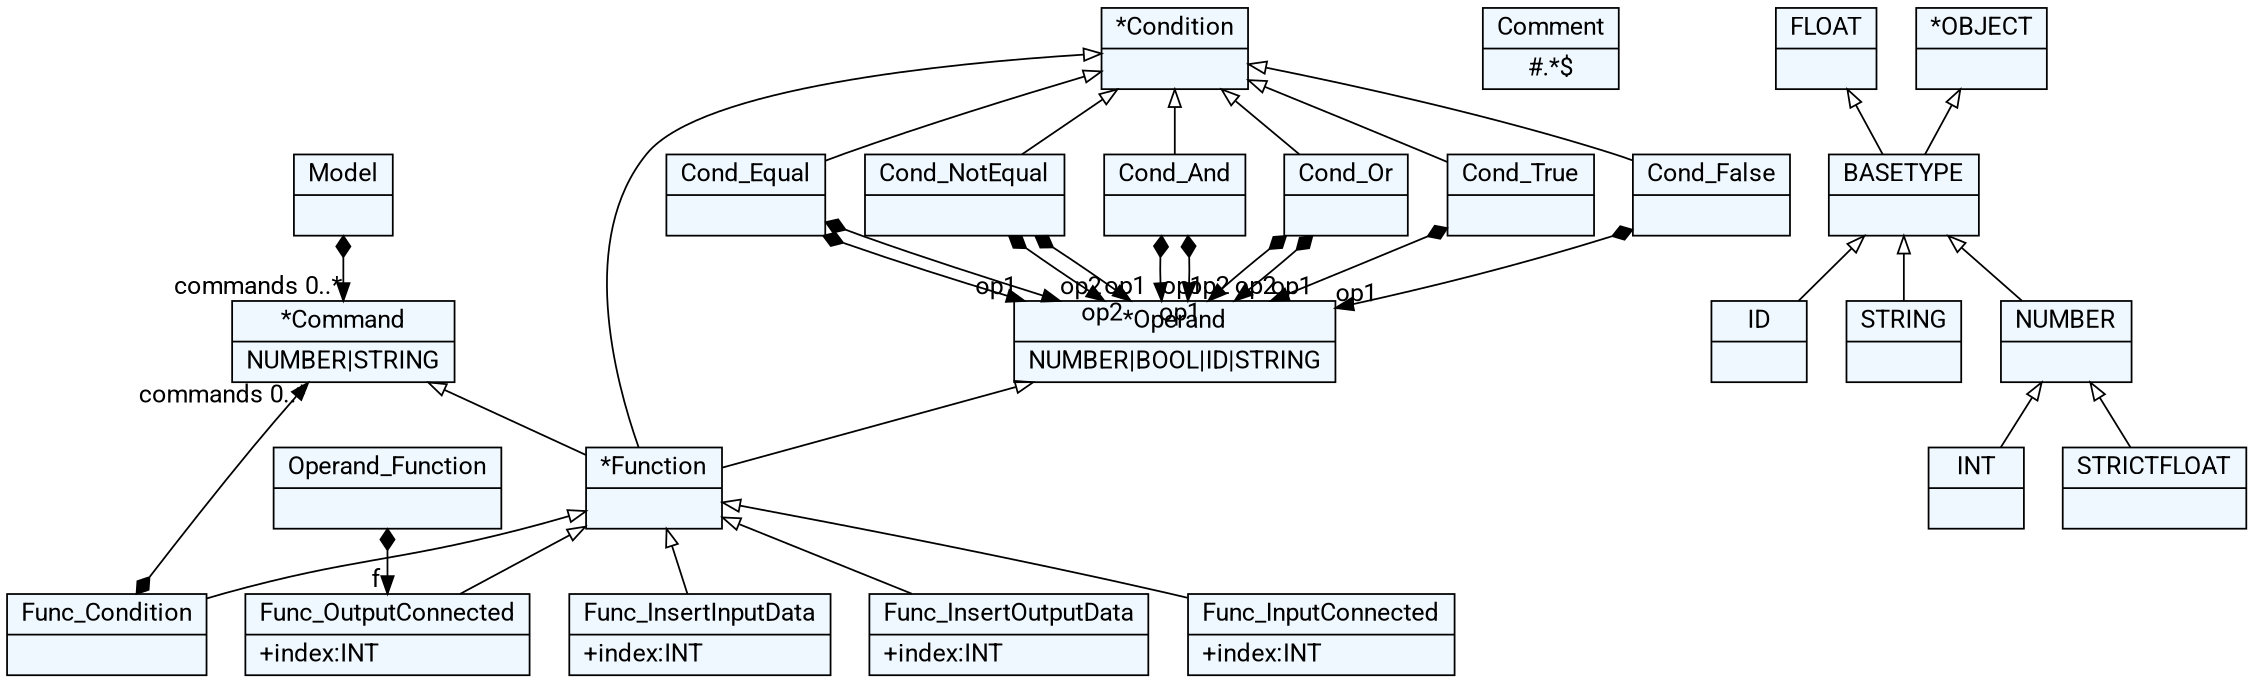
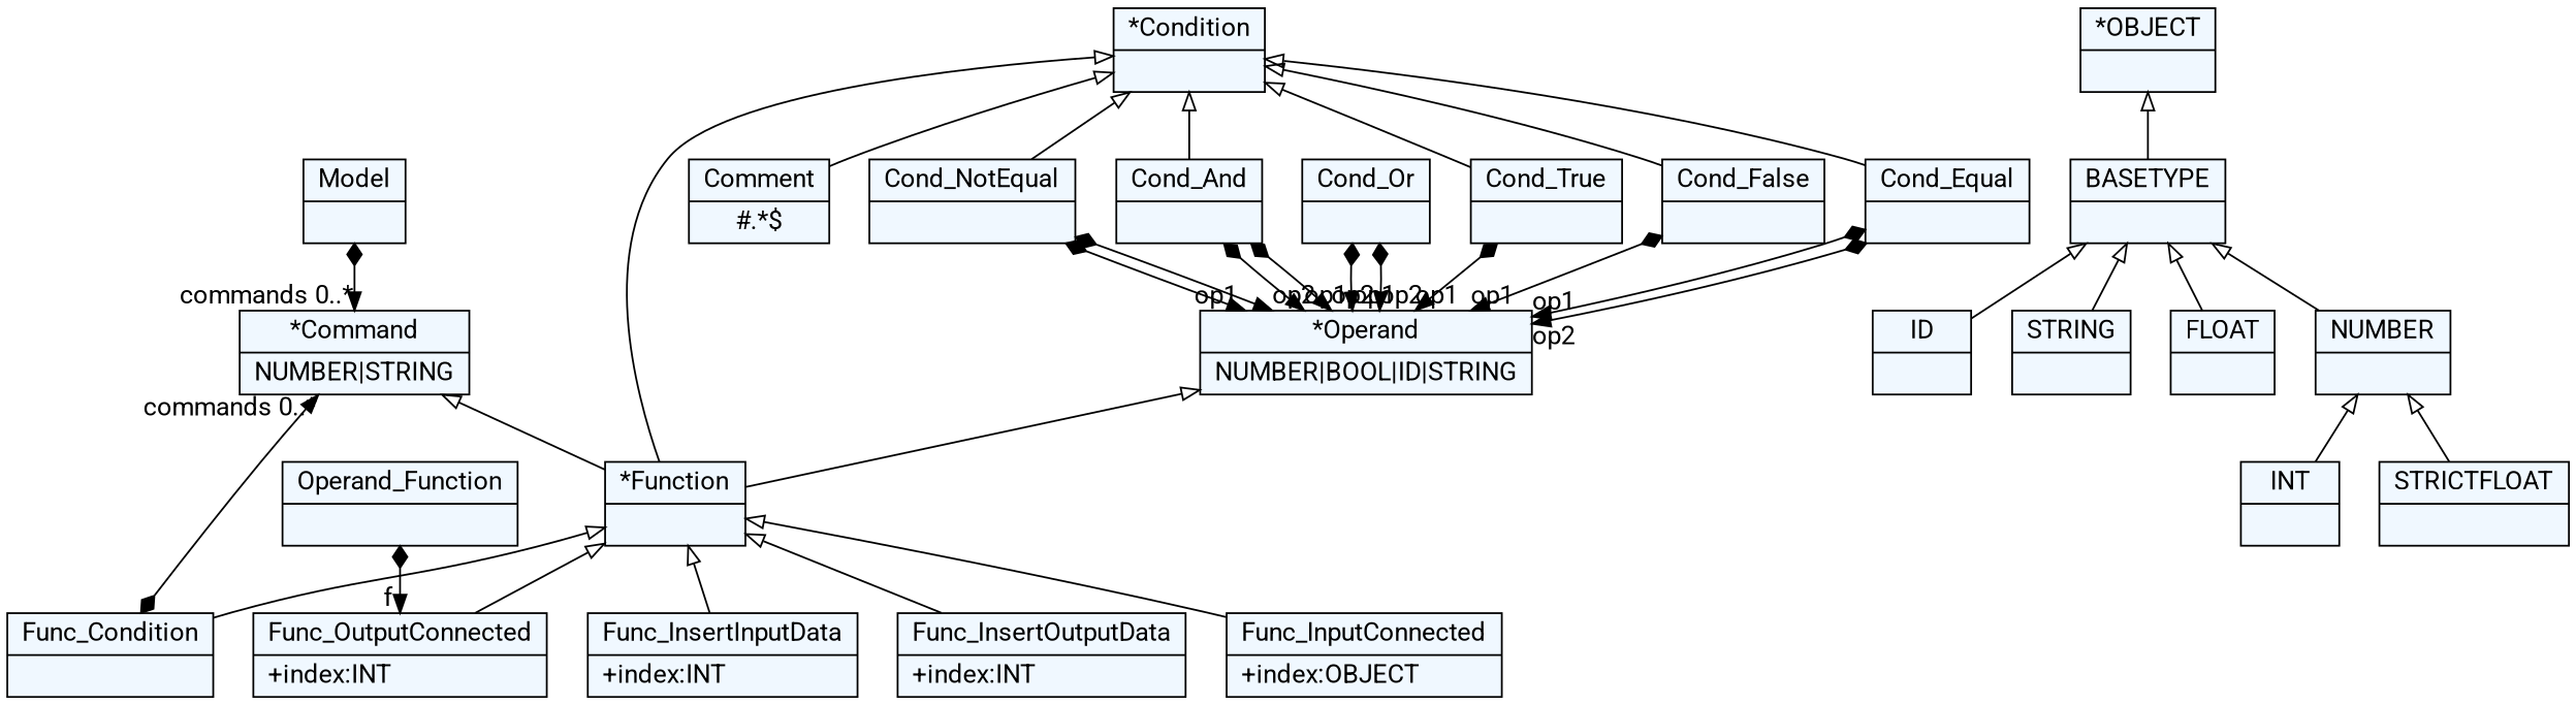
  digraph {
    fontname=Roboto
    fontsize=8
    nodesep=0.3
    node [fillcolor=aliceblue fontname=Roboto shape=record style=filled]
    edge [arrowtail=empty dir=back fontname=Roboto]
    n1 [label="{Model|}"]
    n2 [label="{*Command|NUMBER\|STRING}"]
    n3 [label="{*Function|}"]
    n4 [label="{Func_InsertInputData|+index:INT\l}"]
    n5 [label="{Func_InsertOutputData|+index:INT\l}"]
    n6 [label="{Func_OutputConnected|+index:INT\l}"]
-   n7 [label="{Func_InputConnected|+index:INT\l}"]
+   n7 [label="{Func_InputConnected|+index:OBJECT\l}"]
    n8 [label="{Func_Condition|}"]
    n9 [label="{*Condition|}"]
    n10 [label="{Cond_Equal|}"]
    n11 [label="{Cond_NotEqual|}"]
    n12 [label="{Cond_And|}"]
    n13 [label="{Cond_Or|}"]
    n14 [label="{Cond_True|}"]
    n15 [label="{Cond_False|}"]
    n16 [label="{*Operand|NUMBER\|BOOL\|ID\|STRING}"]
    n17 [label="{Operand_Function|}"]
    n18 [label="{Comment|#.*$}"]
    n19 [label="{ID|}"]
    n20 [label="{STRING|}"]
    n21 [label="{INT|}"]
    n22 [label="{FLOAT|}"]
    n23 [label="{STRICTFLOAT|}"]
    n24 [label="{NUMBER|}"]
    n25 [label="{BASETYPE|}"]
    n26 [label="{*OBJECT|}"]
    n1 -> n2 [arrowtail=diamond dir=both headlabel="commands 0..*"]
    n2 -> n3
    n3 -> n4
    n3 -> n5
    n3 -> n6
    n3 -> n7
    n3 -> n8
    n8 -> n2 [arrowtail=diamond dir=both headlabel="commands 0..*"]
    n9 -> n3
    n9 -> n10
    n9 -> n11
    n9 -> n12
-   n9 -> n13
+   n9 -> n18
    n9 -> n14
    n9 -> n15
    n10 -> n16 [arrowtail=diamond dir=both headlabel="op1 "]
    n10 -> n16 [arrowtail=diamond dir=both headlabel="op2 "]
    n11 -> n16 [arrowtail=diamond dir=both headlabel="op1 "]
    n11 -> n16 [arrowtail=diamond dir=both headlabel="op2 "]
    n12 -> n16 [arrowtail=diamond dir=both headlabel="op1 "]
    n12 -> n16 [arrowtail=diamond dir=both headlabel="op2 "]
    n13 -> n16 [arrowtail=diamond dir=both headlabel="op1 "]
    n13 -> n16 [arrowtail=diamond dir=both headlabel="op2 "]
    n14 -> n16 [arrowtail=diamond dir=both headlabel="op1 "]
    n15 -> n16 [arrowtail=diamond dir=both headlabel="op1 "]
    n16 -> n3
    n17 -> n6 [arrowtail=diamond dir=both headlabel="f "]
    n24 -> n21
    n24 -> n23
    n25 -> n19
    n25 -> n20
-   n22 -> n25
+   n25 -> n22
    n25 -> n24
    n26 -> n25
  }
